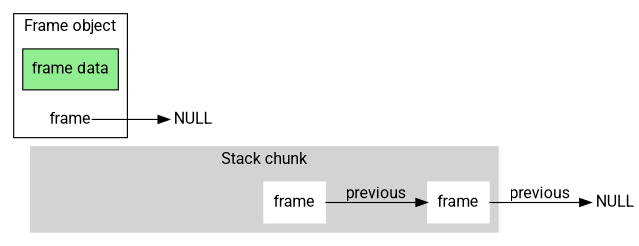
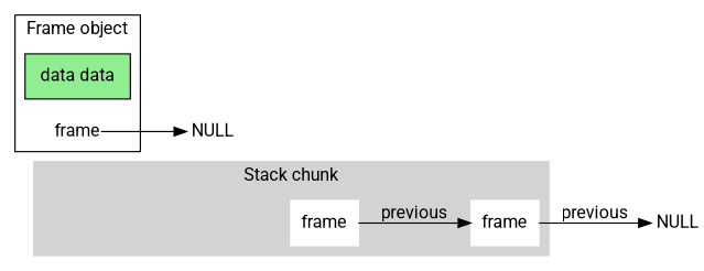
  digraph {
    rankdir=LR
    fontname=Roboto
    node [color=white shape=rectangle fontname=Roboto]
    edge [fontname=Roboto]
    fake [style=invis]
    fake2 [style=invis]
    n3 [label=frame style=filled]
    n4 [label=frame style=filled]
-   n5 [fillcolor=lightgreen label="frame data" style=filled color=""]
+   n5 [fillcolor=lightgreen label="data data" style=filled color=""]
    n6 [label=frame shape=plain color=""]
    n7 [label=" NULL" shape=plain]
    n8 [label=" NULL" shape=plain color=""]
    subgraph cluster_1 {
      color=lightgrey
      compound=true
      label="Stack chunk"
      style=filled
      fake
      fake2
      n3
      n4
    }
    subgraph cluster_2 {
      compound=true
      label="Frame object"
      n5
      n6
    }
    fake -> fake2 [style=invis]
    fake2 -> n3 [style=invis]
    n3 -> n4 [label=previous]
    n4 -> n7 [label=previous]
    n6 -> n8
  }
